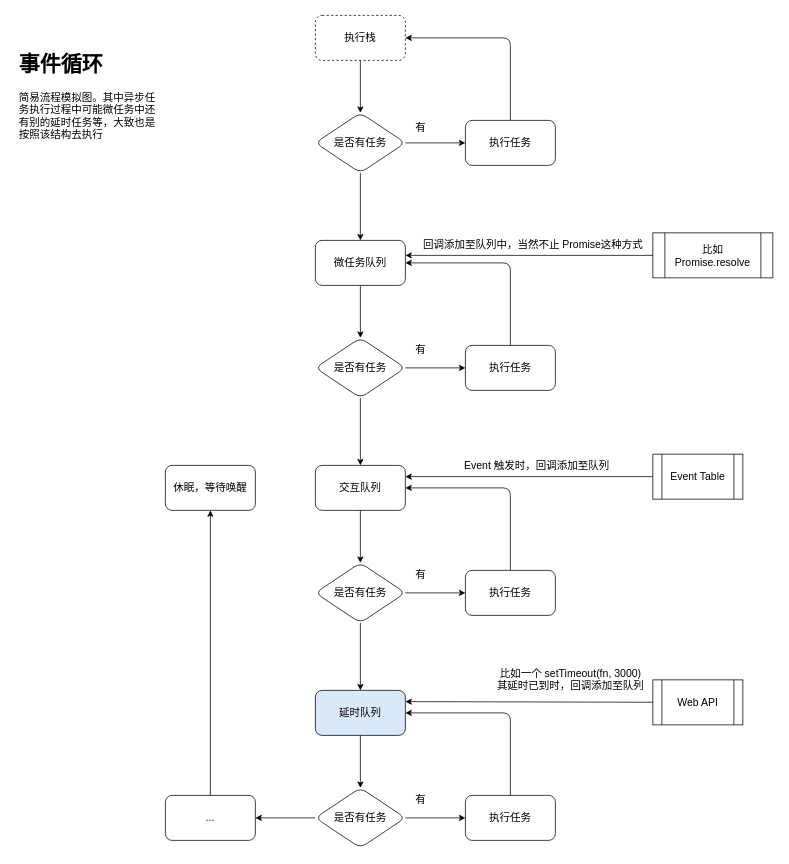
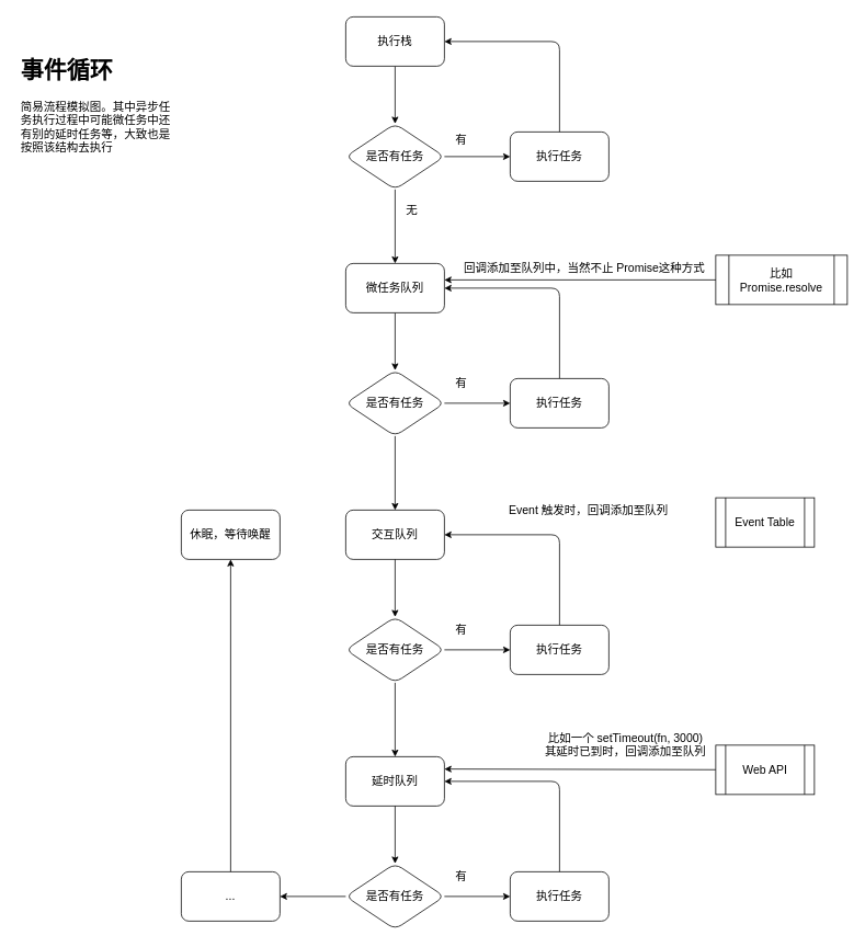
  <mxCell id="0" />
  <mxCell id="1" parent="0" />
  <mxCell id="2" value="" style="edgeStyle=none;html=1;fontSize=14;" edge="1" parent="1" source="3" target="6"><mxGeometry relative="1" as="geometry" /></mxCell>
- <mxCell id="3" value="执行栈" style="rounded=1;whiteSpace=wrap;html=1;fontSize=14;dashed=1;" vertex="1" parent="1"><mxGeometry x="420" y="20" width="120" height="60" as="geometry" /></mxCell>
+ <mxCell id="3" value="执行栈" style="rounded=1;whiteSpace=wrap;html=1;fontSize=14;" vertex="1" parent="1"><mxGeometry x="420" y="20" width="120" height="60" as="geometry" /></mxCell>
  <mxCell id="4" value="" style="edgeStyle=none;html=1;fontSize=14;" edge="1" parent="1" source="6" target="8"><mxGeometry relative="1" as="geometry" /></mxCell>
  <mxCell id="5" value="" style="edgeStyle=none;html=1;fontSize=14;" edge="1" parent="1" source="6" target="12"><mxGeometry relative="1" as="geometry" /></mxCell>
  <mxCell id="6" value="是否有任务" style="rhombus;whiteSpace=wrap;html=1;fontSize=14;rounded=1;" vertex="1" parent="1"><mxGeometry x="420" y="150" width="120" height="80" as="geometry" /></mxCell>
  <mxCell id="7" style="edgeStyle=none;html=1;exitX=0.5;exitY=0;exitDx=0;exitDy=0;entryX=1;entryY=0.5;entryDx=0;entryDy=0;fontSize=14;" edge="1" parent="1" source="8" target="3"><mxGeometry relative="1" as="geometry"><Array as="points"><mxPoint x="680" y="50" /></Array></mxGeometry></mxCell>
  <mxCell id="8" value="执行任务" style="whiteSpace=wrap;html=1;fontSize=14;rounded=1;" vertex="1" parent="1"><mxGeometry x="620" y="160" width="120" height="60" as="geometry" /></mxCell>
  <mxCell id="9" value="有" style="text;html=1;align=center;verticalAlign=middle;resizable=0;points=[];autosize=1;strokeColor=none;fillColor=none;fontSize=14;" vertex="1" parent="1"><mxGeometry x="540" y="155" width="40" height="30" as="geometry" /></mxCell>
  <mxCell id="10" value="" style="edgeStyle=none;html=1;fontSize=14;exitX=1;exitY=0.5;exitDx=0;exitDy=0;" edge="1" parent="1" source="18" target="15"><mxGeometry relative="1" as="geometry" /></mxCell>
  <mxCell id="11" value="" style="edgeStyle=none;html=1;fontSize=14;" edge="1" parent="1" source="12" target="18"><mxGeometry relative="1" as="geometry" /></mxCell>
  <mxCell id="12" value="微任务队列" style="whiteSpace=wrap;html=1;fontSize=14;rounded=1;" vertex="1" parent="1"><mxGeometry x="420" y="320" width="120" height="60" as="geometry" /></mxCell>
+ <mxCell id="13" value="无" style="text;html=1;align=center;verticalAlign=middle;resizable=0;points=[];autosize=1;strokeColor=none;fillColor=none;fontSize=14;" vertex="1" parent="1"><mxGeometry x="480" y="240" width="40" height="30" as="geometry" /></mxCell>
  <mxCell id="14" style="edgeStyle=none;html=1;entryX=1;entryY=0.5;entryDx=0;entryDy=0;fontSize=14;" edge="1" parent="1" source="15" target="12"><mxGeometry relative="1" as="geometry"><Array as="points"><mxPoint x="680" y="350" /></Array></mxGeometry></mxCell>
  <mxCell id="15" value="执行任务" style="whiteSpace=wrap;html=1;fontSize=14;rounded=1;" vertex="1" parent="1"><mxGeometry x="620" y="460" width="120" height="60" as="geometry" /></mxCell>
  <mxCell id="16" value="有" style="text;html=1;align=center;verticalAlign=middle;resizable=0;points=[];autosize=1;strokeColor=none;fillColor=none;fontSize=14;" vertex="1" parent="1"><mxGeometry x="540" y="450" width="40" height="30" as="geometry" /></mxCell>
  <mxCell id="17" value="" style="edgeStyle=none;html=1;fontSize=14;" edge="1" parent="1" source="18" target="19"><mxGeometry relative="1" as="geometry" /></mxCell>
  <mxCell id="18" value="是否有任务" style="rhombus;whiteSpace=wrap;html=1;fontSize=14;rounded=1;" vertex="1" parent="1"><mxGeometry x="420" y="450" width="120" height="80" as="geometry" /></mxCell>
  <mxCell id="19" value="交互队列" style="whiteSpace=wrap;html=1;fontSize=14;rounded=1;" vertex="1" parent="1"><mxGeometry x="420" y="620" width="120" height="60" as="geometry" /></mxCell>
  <mxCell id="20" style="edgeStyle=none;html=1;entryX=1;entryY=0.5;entryDx=0;entryDy=0;fontSize=14;" edge="1" source="25" parent="1"><mxGeometry relative="1" as="geometry"><mxPoint x="540" y="650" as="targetPoint" /><Array as="points"><mxPoint x="680" y="650" /></Array></mxGeometry></mxCell>
  <mxCell id="21" value="" style="edgeStyle=none;html=1;fontSize=14;" edge="1" target="22" parent="1"><mxGeometry relative="1" as="geometry"><mxPoint x="480" y="680" as="sourcePoint" /><Array as="points" /></mxGeometry></mxCell>
  <mxCell id="22" value="是否有任务" style="rhombus;whiteSpace=wrap;html=1;fontSize=14;rounded=1;" vertex="1" parent="1"><mxGeometry x="420" y="750" width="120" height="80" as="geometry" /></mxCell>
  <mxCell id="23" value="有" style="text;html=1;align=center;verticalAlign=middle;resizable=0;points=[];autosize=1;strokeColor=none;fillColor=none;fontSize=14;" vertex="1" parent="1"><mxGeometry x="540" y="750" width="40" height="30" as="geometry" /></mxCell>
  <mxCell id="24" value="" style="edgeStyle=none;html=1;fontSize=14;exitX=1;exitY=0.5;exitDx=0;exitDy=0;" edge="1" source="22" target="25" parent="1"><mxGeometry relative="1" as="geometry" /></mxCell>
  <mxCell id="25" value="执行任务" style="whiteSpace=wrap;html=1;fontSize=14;rounded=1;" vertex="1" parent="1"><mxGeometry x="620" y="760" width="120" height="60" as="geometry" /></mxCell>
  <mxCell id="26" value="" style="edgeStyle=none;html=1;fontSize=14;" edge="1" target="27" parent="1"><mxGeometry relative="1" as="geometry"><mxPoint x="480" y="830" as="sourcePoint" /></mxGeometry></mxCell>
- <mxCell id="27" value="延时队列" style="whiteSpace=wrap;html=1;fontSize=14;rounded=1;fillColor=#dae8fc;" vertex="1" parent="1"><mxGeometry x="420" y="920" width="120" height="60" as="geometry" /></mxCell>
+ <mxCell id="27" value="延时队列" style="whiteSpace=wrap;html=1;fontSize=14;rounded=1;" vertex="1" parent="1"><mxGeometry x="420" y="920" width="120" height="60" as="geometry" /></mxCell>
  <mxCell id="28" style="edgeStyle=none;html=1;entryX=1;entryY=0.5;entryDx=0;entryDy=0;fontSize=14;" edge="1" source="34" parent="1"><mxGeometry relative="1" as="geometry"><mxPoint x="540" y="950" as="targetPoint" /><Array as="points"><mxPoint x="680" y="950" /></Array></mxGeometry></mxCell>
  <mxCell id="29" value="" style="edgeStyle=none;html=1;fontSize=14;" edge="1" target="31" parent="1"><mxGeometry relative="1" as="geometry"><mxPoint x="480" y="980" as="sourcePoint" /><Array as="points" /></mxGeometry></mxCell>
  <mxCell id="30" value="" style="edgeStyle=none;html=1;fontSize=14;" edge="1" parent="1" source="31" target="36"><mxGeometry relative="1" as="geometry" /></mxCell>
  <mxCell id="31" value="是否有任务" style="rhombus;whiteSpace=wrap;html=1;fontSize=14;rounded=1;" vertex="1" parent="1"><mxGeometry x="420" y="1050" width="120" height="80" as="geometry" /></mxCell>
  <mxCell id="32" value="有" style="text;html=1;align=center;verticalAlign=middle;resizable=0;points=[];autosize=1;strokeColor=none;fillColor=none;fontSize=14;" vertex="1" parent="1"><mxGeometry x="540" y="1050" width="40" height="30" as="geometry" /></mxCell>
  <mxCell id="33" value="" style="edgeStyle=none;html=1;fontSize=14;exitX=1;exitY=0.5;exitDx=0;exitDy=0;" edge="1" source="31" target="34" parent="1"><mxGeometry relative="1" as="geometry" /></mxCell>
  <mxCell id="34" value="执行任务" style="whiteSpace=wrap;html=1;fontSize=14;rounded=1;" vertex="1" parent="1"><mxGeometry x="620" y="1060" width="120" height="60" as="geometry" /></mxCell>
  <mxCell id="35" value="" style="edgeStyle=none;html=1;fontSize=14;" edge="1" parent="1" source="36" target="37"><mxGeometry relative="1" as="geometry" /></mxCell>
  <mxCell id="36" value="..." style="whiteSpace=wrap;html=1;fontSize=14;rounded=1;" vertex="1" parent="1"><mxGeometry x="220" y="1060" width="120" height="60" as="geometry" /></mxCell>
  <mxCell id="37" value="休眠，等待唤醒" style="whiteSpace=wrap;html=1;fontSize=14;rounded=1;" vertex="1" parent="1"><mxGeometry x="220" y="620" width="120" height="60" as="geometry" /></mxCell>
  <mxCell id="38" value="&lt;h1&gt;事件循环&lt;/h1&gt;&lt;p&gt;简易流程模拟图。其中异步任务执行过程中可能微任务中还有别的延时任务等，大致也是按照该结构去执行&lt;/p&gt;" style="text;html=1;strokeColor=none;fillColor=none;spacing=5;spacingTop=-20;whiteSpace=wrap;overflow=hidden;rounded=0;fontSize=14;" vertex="1" parent="1"><mxGeometry x="20" y="60" width="190" height="140" as="geometry" /></mxCell>
  <mxCell id="39" style="edgeStyle=none;html=1;entryX=1;entryY=0.25;entryDx=0;entryDy=0;fontSize=14;" edge="1" parent="1" source="40" target="27"><mxGeometry relative="1" as="geometry" /></mxCell>
  <mxCell id="40" value="Web API" style="shape=process;whiteSpace=wrap;html=1;backgroundOutline=1;fontSize=14;" vertex="1" parent="1"><mxGeometry x="870" y="906" width="120" height="60" as="geometry" /></mxCell>
  <mxCell id="41" value="比如一个 setTimeout(fn, 3000)&lt;br&gt;其延时已到时，回调添加至队列" style="text;html=1;align=center;verticalAlign=middle;resizable=0;points=[];autosize=1;strokeColor=none;fillColor=none;fontSize=14;" vertex="1" parent="1"><mxGeometry x="650" y="880" width="220" height="50" as="geometry" /></mxCell>
- <mxCell id="42" style="edgeStyle=none;html=1;exitX=0;exitY=0.5;exitDx=0;exitDy=0;entryX=1;entryY=0.25;entryDx=0;entryDy=0;fontSize=14;" edge="1" parent="1" source="43" target="19"><mxGeometry relative="1" as="geometry" /></mxCell>
  <mxCell id="43" value="Event Table" style="shape=process;whiteSpace=wrap;html=1;backgroundOutline=1;fontSize=14;" vertex="1" parent="1"><mxGeometry x="870" y="605" width="120" height="60" as="geometry" /></mxCell>
  <mxCell id="44" value="Event 触发时，回调添加至队列" style="text;html=1;align=center;verticalAlign=middle;resizable=0;points=[];autosize=1;strokeColor=none;fillColor=none;fontSize=14;" vertex="1" parent="1"><mxGeometry x="605" y="605" width="220" height="30" as="geometry" /></mxCell>
  <mxCell id="45" value="回调添加至队列中，当然不止 Promise这种方式" style="text;html=1;align=center;verticalAlign=middle;resizable=0;points=[];autosize=1;strokeColor=none;fillColor=none;fontSize=14;" vertex="1" parent="1"><mxGeometry x="550" y="310" width="320" height="30" as="geometry" /></mxCell>
  <mxCell id="46" value="比如 Promise.resolve" style="shape=process;whiteSpace=wrap;html=1;backgroundOutline=1;fontSize=14;" vertex="1" parent="1"><mxGeometry x="870" y="310" width="160" height="60" as="geometry" /></mxCell>
  <mxCell id="47" style="edgeStyle=none;html=1;exitX=0;exitY=0.5;exitDx=0;exitDy=0;entryX=1;entryY=0.25;entryDx=0;entryDy=0;fontSize=14;" edge="1" source="46" parent="1"><mxGeometry relative="1" as="geometry"><mxPoint x="540" y="340" as="targetPoint" /></mxGeometry></mxCell>
